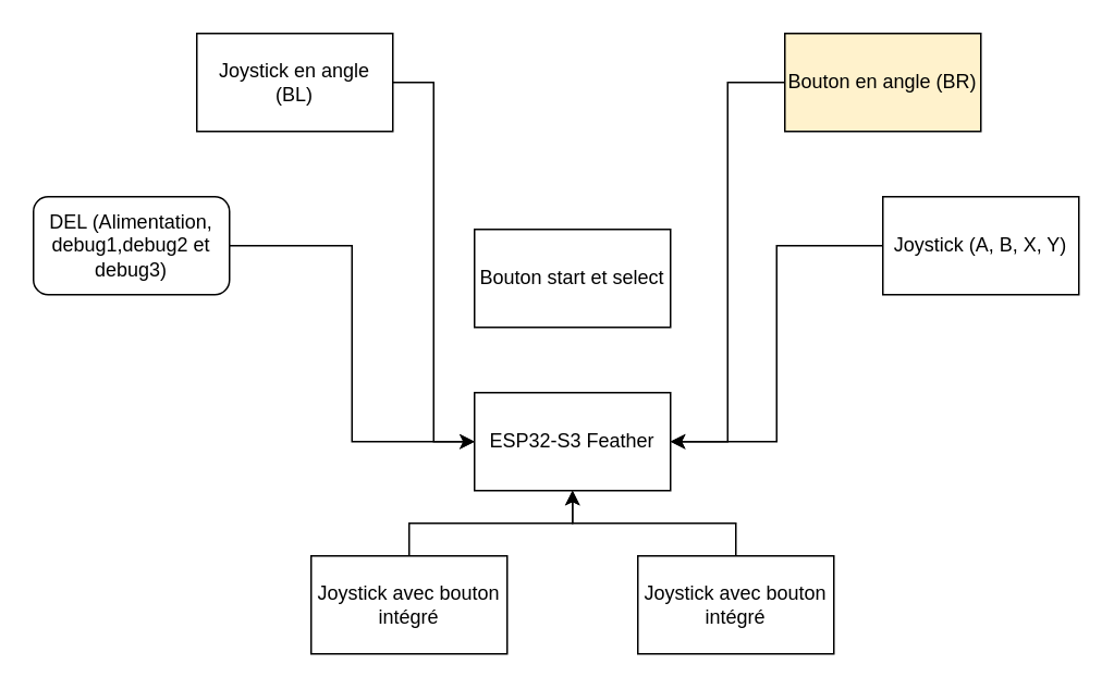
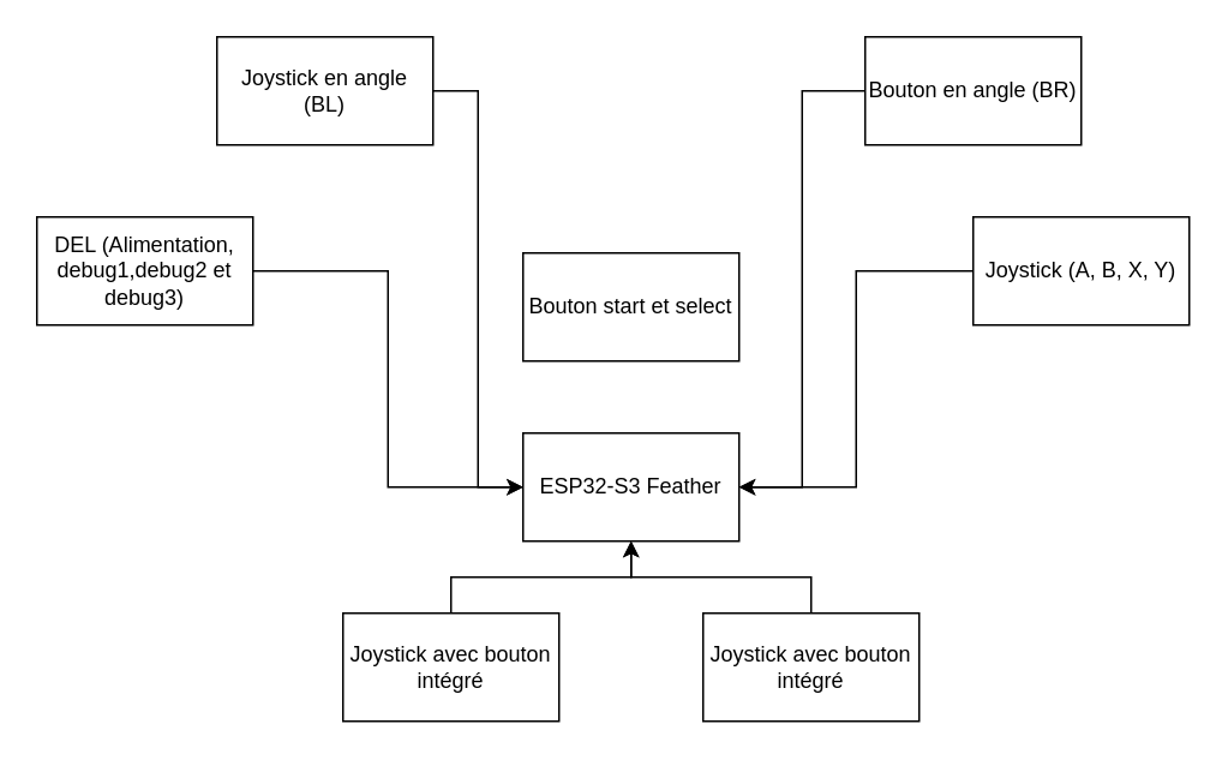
  <mxCell id="0" />
  <mxCell id="1" parent="0" />
  <mxCell id="2" value="ESP32-S3 Feather" style="rounded=0;whiteSpace=wrap;html=1;" vertex="1" parent="1"><mxGeometry x="290" y="240" width="120" height="60" as="geometry" /></mxCell>
  <mxCell id="3" value="" style="edgeStyle=orthogonalEdgeStyle;rounded=0;orthogonalLoop=1;jettySize=auto;html=1;" edge="1" parent="1" source="4" target="2"><mxGeometry relative="1" as="geometry" /></mxCell>
  <mxCell id="4" value="Joystick avec bouton intégré" style="rounded=0;whiteSpace=wrap;html=1;" vertex="1" parent="1"><mxGeometry x="190" y="340" width="120" height="60" as="geometry" /></mxCell>
  <mxCell id="5" style="edgeStyle=orthogonalEdgeStyle;rounded=0;orthogonalLoop=1;jettySize=auto;html=1;entryX=1;entryY=0.5;entryDx=0;entryDy=0;" edge="1" parent="1" source="6" target="2"><mxGeometry relative="1" as="geometry" /></mxCell>
  <mxCell id="6" value="Joystick (A, B, X, Y)" style="rounded=0;whiteSpace=wrap;html=1;" vertex="1" parent="1"><mxGeometry x="540" y="120" width="120" height="60" as="geometry" /></mxCell>
  <mxCell id="7" style="edgeStyle=orthogonalEdgeStyle;rounded=0;orthogonalLoop=1;jettySize=auto;html=1;" edge="1" parent="1" source="8" target="2"><mxGeometry relative="1" as="geometry" /></mxCell>
  <mxCell id="8" value="Joystick avec bouton intégré" style="rounded=0;whiteSpace=wrap;html=1;" vertex="1" parent="1"><mxGeometry x="390" y="340" width="120" height="60" as="geometry" /></mxCell>
  <mxCell id="9" value="Bouton start et select" style="rounded=0;whiteSpace=wrap;html=1;" vertex="1" parent="1"><mxGeometry x="290" y="140" width="120" height="60" as="geometry" /></mxCell>
  <mxCell id="10" style="edgeStyle=orthogonalEdgeStyle;rounded=0;orthogonalLoop=1;jettySize=auto;html=1;entryX=1;entryY=0.5;entryDx=0;entryDy=0;" edge="1" parent="1" source="11" target="2"><mxGeometry relative="1" as="geometry" /></mxCell>
- <mxCell id="11" value="Bouton en angle (BR)" style="rounded=0;whiteSpace=wrap;html=1;fillColor=#fff2cc;" vertex="1" parent="1"><mxGeometry x="480" y="20" width="120" height="60" as="geometry" /></mxCell>
+ <mxCell id="11" value="Bouton en angle (BR)" style="rounded=0;whiteSpace=wrap;html=1;" vertex="1" parent="1"><mxGeometry x="480" y="20" width="120" height="60" as="geometry" /></mxCell>
  <mxCell id="12" style="edgeStyle=orthogonalEdgeStyle;rounded=0;orthogonalLoop=1;jettySize=auto;html=1;entryX=0;entryY=0.5;entryDx=0;entryDy=0;" edge="1" parent="1" source="13" target="2"><mxGeometry relative="1" as="geometry" /></mxCell>
  <mxCell id="13" value="Joystick en angle (BL)" style="rounded=0;whiteSpace=wrap;html=1;" vertex="1" parent="1"><mxGeometry x="120" y="20" width="120" height="60" as="geometry" /></mxCell>
  <mxCell id="14" style="edgeStyle=orthogonalEdgeStyle;rounded=0;orthogonalLoop=1;jettySize=auto;html=1;entryX=0;entryY=0.5;entryDx=0;entryDy=0;" edge="1" parent="1" source="15" target="2"><mxGeometry relative="1" as="geometry"><mxPoint x="240" y="270" as="targetPoint" /></mxGeometry></mxCell>
- <mxCell id="15" value="DEL (Alimentation, debug1,debug2 et debug3)" style="whiteSpace=wrap;html=1;rounded=1;" vertex="1" parent="1"><mxGeometry x="20" y="120" width="120" height="60" as="geometry" /></mxCell>
+ <mxCell id="15" value="DEL (Alimentation, debug1,debug2 et debug3)" style="rounded=0;whiteSpace=wrap;html=1;" vertex="1" parent="1"><mxGeometry x="20" y="120" width="120" height="60" as="geometry" /></mxCell>
